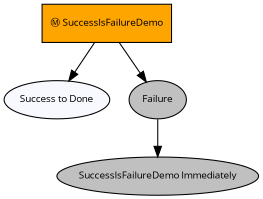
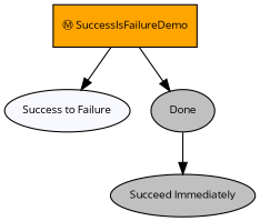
  digraph {
    fontname="Open Sans"
    ordering=out
    node [fillcolor=gray fontcolor=black fontname="Open Sans" fontsize=9 shape=ellipse style=filled]
    edge [fontname="Open Sans"]
    n1 [fillcolor=orange label="Ⓜ SuccessIsFailureDemo" shape=box]
-   n2 [fillcolor=ghostwhite label="Success to Done"]
-   n3 [label=Failure]
-   n4 [label="SuccessIsFailureDemo Immediately"]
+   n2 [fillcolor=ghostwhite label="Success to Failure"]
+   n3 [label=Done]
+   n4 [label="Succeed Immediately"]
    n1 -> n2
    n1 -> n3
    n3 -> n4
  }
